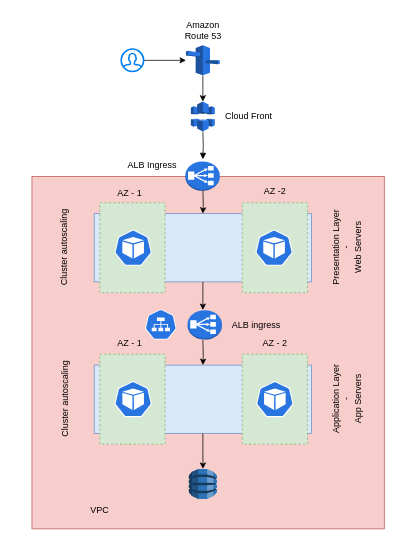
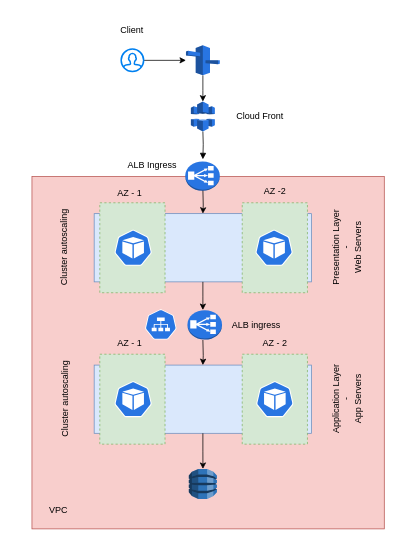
  <mxCell id="0" />
  <mxCell id="1" parent="0" />
  <mxCell id="2" value="" style="rounded=0;whiteSpace=wrap;html=1;fillColor=#f8cecc;strokeColor=#b85450;" vertex="1" parent="1"><mxGeometry x="42" y="235" width="470" height="470" as="geometry" /></mxCell>
  <mxCell id="3" value="" style="rounded=0;whiteSpace=wrap;html=1;fillColor=#dae8fc;strokeColor=#6c8ebf;" vertex="1" parent="1"><mxGeometry x="125" y="486.5" width="290" height="91" as="geometry" /></mxCell>
  <mxCell id="4" value="" style="rounded=0;whiteSpace=wrap;html=1;fillColor=#d5e8d4;strokeColor=#82b366;dashed=1;" vertex="1" parent="1"><mxGeometry x="322.5" y="472" width="87" height="120" as="geometry" /></mxCell>
  <mxCell id="5" value="" style="rounded=0;whiteSpace=wrap;html=1;fillColor=#d5e8d4;strokeColor=#82b366;dashed=1;" vertex="1" parent="1"><mxGeometry x="132.5" y="472" width="87" height="120" as="geometry" /></mxCell>
  <mxCell id="6" value="" style="rounded=0;whiteSpace=wrap;html=1;fillColor=#dae8fc;strokeColor=#6c8ebf;" vertex="1" parent="1"><mxGeometry x="125" y="284.5" width="290" height="91" as="geometry" /></mxCell>
  <mxCell id="7" value="" style="rounded=0;whiteSpace=wrap;html=1;fillColor=#d5e8d4;strokeColor=#82b366;dashed=1;" vertex="1" parent="1"><mxGeometry x="322.5" y="270" width="87" height="120" as="geometry" /></mxCell>
  <mxCell id="8" value="" style="edgeStyle=orthogonalEdgeStyle;rounded=0;orthogonalLoop=1;jettySize=auto;html=1;" edge="1" parent="1" source="3" target="18"><mxGeometry relative="1" as="geometry" /></mxCell>
  <mxCell id="9" value="" style="rounded=0;whiteSpace=wrap;html=1;fillColor=#d5e8d4;strokeColor=#82b366;dashed=1;" vertex="1" parent="1"><mxGeometry x="132.5" y="270" width="87" height="120" as="geometry" /></mxCell>
  <mxCell id="10" value="" style="edgeStyle=orthogonalEdgeStyle;rounded=0;orthogonalLoop=1;jettySize=auto;html=1;" edge="1" parent="1" source="6"><mxGeometry relative="1" as="geometry"><mxPoint x="270" y="413" as="targetPoint" /></mxGeometry></mxCell>
  <mxCell id="11" value="" style="edgeStyle=orthogonalEdgeStyle;rounded=0;orthogonalLoop=1;jettySize=auto;html=1;" edge="1" parent="1" source="12" target="14"><mxGeometry relative="1" as="geometry" /></mxCell>
  <mxCell id="12" value="" style="html=1;verticalLabelPosition=bottom;align=center;labelBackgroundColor=#ffffff;verticalAlign=top;strokeWidth=2;strokeColor=#0080F0;shadow=0;dashed=0;shape=mxgraph.ios7.icons.user;" vertex="1" parent="1"><mxGeometry x="161" y="65" width="30" height="30" as="geometry" /></mxCell>
  <mxCell id="13" value="" style="edgeStyle=orthogonalEdgeStyle;rounded=0;orthogonalLoop=1;jettySize=auto;html=1;" edge="1" parent="1" source="14" target="32"><mxGeometry relative="1" as="geometry" /></mxCell>
  <mxCell id="14" value="" style="outlineConnect=0;dashed=0;verticalLabelPosition=bottom;verticalAlign=top;align=center;html=1;shape=mxgraph.aws3.route_53;fillColor=#2875E2;gradientColor=none;" vertex="1" parent="1"><mxGeometry x="247.44" y="60" width="45.12" height="40" as="geometry" /></mxCell>
  <mxCell id="15" value="" style="edgeStyle=orthogonalEdgeStyle;rounded=0;orthogonalLoop=1;jettySize=auto;html=1;" edge="1" parent="1" target="6"><mxGeometry relative="1" as="geometry"><mxPoint x="270" y="252" as="sourcePoint" /></mxGeometry></mxCell>
  <mxCell id="16" value="" style="edgeStyle=orthogonalEdgeStyle;rounded=0;orthogonalLoop=1;jettySize=auto;html=1;endArrow=none;endFill=0;startArrow=block;startFill=1;" edge="1" parent="1" target="32"><mxGeometry relative="1" as="geometry"><mxPoint x="270" y="212" as="sourcePoint" /></mxGeometry></mxCell>
  <mxCell id="17" value="" style="edgeStyle=orthogonalEdgeStyle;rounded=0;orthogonalLoop=1;jettySize=auto;html=1;" edge="1" parent="1" target="3"><mxGeometry relative="1" as="geometry"><mxPoint x="270" y="453" as="sourcePoint" /></mxGeometry></mxCell>
  <mxCell id="18" value="" style="outlineConnect=0;dashed=0;verticalLabelPosition=bottom;verticalAlign=top;align=center;html=1;shape=mxgraph.aws3.dynamo_db;fillColor=#2E73B8;gradientColor=none;" vertex="1" parent="1"><mxGeometry x="251.25" y="625" width="37.5" height="40" as="geometry" /></mxCell>
  <mxCell id="19" value="Cluster autoscaling" style="text;html=1;align=center;verticalAlign=middle;resizable=0;points=[];autosize=1;strokeColor=none;fillColor=none;rotation=-90;" vertex="1" parent="1"><mxGeometry x="20" y="315" width="130" height="30" as="geometry" /></mxCell>
  <mxCell id="20" value="Cluster autoscaling" style="text;html=1;align=center;verticalAlign=middle;resizable=0;points=[];autosize=1;strokeColor=none;fillColor=none;rotation=-90;" vertex="1" parent="1"><mxGeometry x="22" y="517" width="130" height="30" as="geometry" /></mxCell>
  <mxCell id="21" value="AZ - 1" style="text;html=1;align=center;verticalAlign=middle;resizable=0;points=[];autosize=1;strokeColor=none;fillColor=none;" vertex="1" parent="1"><mxGeometry x="142" y="243" width="60" height="30" as="geometry" /></mxCell>
  <mxCell id="22" value="AZ -2" style="text;html=1;align=center;verticalAlign=middle;resizable=0;points=[];autosize=1;strokeColor=none;fillColor=none;" vertex="1" parent="1"><mxGeometry x="341" y="240" width="50" height="30" as="geometry" /></mxCell>
  <mxCell id="23" value="Presentation Layer&lt;div&gt;-&lt;/div&gt;&lt;div&gt;Web Servers&lt;/div&gt;" style="text;html=1;align=center;verticalAlign=middle;resizable=0;points=[];autosize=1;strokeColor=none;fillColor=none;rotation=-90;" vertex="1" parent="1"><mxGeometry x="402" y="300" width="120" height="60" as="geometry" /></mxCell>
  <mxCell id="24" value="Application Layer&lt;div&gt;-&lt;/div&gt;&lt;div&gt;App Servers&lt;/div&gt;" style="text;html=1;align=center;verticalAlign=middle;resizable=0;points=[];autosize=1;strokeColor=none;fillColor=none;rotation=-90;" vertex="1" parent="1"><mxGeometry x="402" y="502" width="120" height="60" as="geometry" /></mxCell>
  <mxCell id="25" value="AZ - 1" style="text;html=1;align=center;verticalAlign=middle;resizable=0;points=[];autosize=1;strokeColor=none;fillColor=none;" vertex="1" parent="1"><mxGeometry x="142" y="443" width="60" height="30" as="geometry" /></mxCell>
  <mxCell id="26" value="AZ - 2" style="text;html=1;align=center;verticalAlign=middle;resizable=0;points=[];autosize=1;strokeColor=none;fillColor=none;" vertex="1" parent="1"><mxGeometry x="336" y="443" width="60" height="30" as="geometry" /></mxCell>
  <mxCell id="27" value="ALB ingress" style="text;html=1;align=center;verticalAlign=middle;resizable=0;points=[];autosize=1;strokeColor=none;fillColor=none;" vertex="1" parent="1"><mxGeometry x="295.5" y="418" width="90" height="30" as="geometry" /></mxCell>
  <mxCell id="28" value="ALB Ingress" style="text;html=1;align=center;verticalAlign=middle;resizable=0;points=[];autosize=1;strokeColor=none;fillColor=none;" vertex="1" parent="1"><mxGeometry x="157.44" y="205" width="90" height="30" as="geometry" /></mxCell>
- <mxCell id="29" value="Amazon&lt;div&gt;Route 53&lt;/div&gt;" style="text;html=1;align=center;verticalAlign=middle;resizable=0;points=[];autosize=1;strokeColor=none;fillColor=none;" vertex="1" parent="1"><mxGeometry x="235" y="20" width="70" height="40" as="geometry" /></mxCell>
- <mxCell id="31" value="VPC" style="text;html=1;align=center;verticalAlign=middle;resizable=0;points=[];autosize=1;strokeColor=none;fillColor=none;" vertex="1" parent="1"><mxGeometry x="107" y="665" width="50" height="30" as="geometry" /></mxCell>
+ <mxCell id="30" value="Client" style="text;html=1;align=center;verticalAlign=middle;resizable=0;points=[];autosize=1;strokeColor=none;fillColor=none;" vertex="1" parent="1"><mxGeometry x="150" y="25" width="50" height="30" as="geometry" /></mxCell>
+ <mxCell id="31" value="VPC" style="text;html=1;align=center;verticalAlign=middle;resizable=0;points=[];autosize=1;strokeColor=none;fillColor=none;" vertex="1" parent="1"><mxGeometry x="52" y="665" width="50" height="30" as="geometry" /></mxCell>
  <mxCell id="32" value="" style="outlineConnect=0;dashed=0;verticalLabelPosition=bottom;verticalAlign=top;align=center;html=1;shape=mxgraph.aws3.cloudfront;fillColor=#2875E2;gradientColor=none;" vertex="1" parent="1"><mxGeometry x="254" y="135" width="32" height="40" as="geometry" /></mxCell>
- <mxCell id="33" value="Cloud Front" style="text;html=1;align=center;verticalAlign=middle;resizable=0;points=[];autosize=1;strokeColor=none;fillColor=none;" vertex="1" parent="1"><mxGeometry x="286" y="140" width="90" height="30" as="geometry" /></mxCell>
+ <mxCell id="33" value="Cloud Front" style="text;html=1;align=center;verticalAlign=middle;resizable=0;points=[];autosize=1;strokeColor=none;fillColor=none;" vertex="1" parent="1"><mxGeometry x="301" y="140" width="90" height="30" as="geometry" /></mxCell>
  <mxCell id="34" value="" style="aspect=fixed;sketch=0;html=1;dashed=0;whitespace=wrap;verticalLabelPosition=bottom;verticalAlign=top;fillColor=#2875E2;strokeColor=#ffffff;points=[[0.005,0.63,0],[0.1,0.2,0],[0.9,0.2,0],[0.5,0,0],[0.995,0.63,0],[0.72,0.99,0],[0.5,1,0],[0.28,0.99,0]];shape=mxgraph.kubernetes.icon2;prIcon=pod" vertex="1" parent="1"><mxGeometry x="152" y="306" width="50" height="48" as="geometry" /></mxCell>
  <mxCell id="35" value="" style="aspect=fixed;sketch=0;html=1;dashed=0;whitespace=wrap;verticalLabelPosition=bottom;verticalAlign=top;fillColor=#2875E2;strokeColor=#ffffff;points=[[0.005,0.63,0],[0.1,0.2,0],[0.9,0.2,0],[0.5,0,0],[0.995,0.63,0],[0.72,0.99,0],[0.5,1,0],[0.28,0.99,0]];shape=mxgraph.kubernetes.icon2;prIcon=pod" vertex="1" parent="1"><mxGeometry x="340" y="306" width="50" height="48" as="geometry" /></mxCell>
  <mxCell id="36" value="" style="outlineConnect=0;dashed=0;verticalLabelPosition=bottom;verticalAlign=top;align=center;html=1;shape=mxgraph.aws3.classic_load_balancer;fillColor=#2875E2;gradientColor=none;" vertex="1" parent="1"><mxGeometry x="246.56" y="215" width="46" height="39" as="geometry" /></mxCell>
  <mxCell id="37" value="" style="aspect=fixed;sketch=0;html=1;dashed=0;whitespace=wrap;verticalLabelPosition=bottom;verticalAlign=top;fillColor=#2875E2;strokeColor=#ffffff;points=[[0.005,0.63,0],[0.1,0.2,0],[0.9,0.2,0],[0.5,0,0],[0.995,0.63,0],[0.72,0.99,0],[0.5,1,0],[0.28,0.99,0]];shape=mxgraph.kubernetes.icon2;prIcon=pod" vertex="1" parent="1"><mxGeometry x="152" y="508" width="50" height="48" as="geometry" /></mxCell>
  <mxCell id="38" value="" style="aspect=fixed;sketch=0;html=1;dashed=0;whitespace=wrap;verticalLabelPosition=bottom;verticalAlign=top;fillColor=#2875E2;strokeColor=#ffffff;points=[[0.005,0.63,0],[0.1,0.2,0],[0.9,0.2,0],[0.5,0,0],[0.995,0.63,0],[0.72,0.99,0],[0.5,1,0],[0.28,0.99,0]];shape=mxgraph.kubernetes.icon2;prIcon=pod" vertex="1" parent="1"><mxGeometry x="341" y="508" width="50" height="48" as="geometry" /></mxCell>
  <mxCell id="39" value="" style="outlineConnect=0;dashed=0;verticalLabelPosition=bottom;verticalAlign=top;align=center;html=1;shape=mxgraph.aws3.classic_load_balancer;fillColor=#2875E2;gradientColor=none;" vertex="1" parent="1"><mxGeometry x="249.5" y="413.5" width="46" height="39" as="geometry" /></mxCell>
  <mxCell id="40" value="" style="aspect=fixed;sketch=0;html=1;dashed=0;whitespace=wrap;verticalLabelPosition=bottom;verticalAlign=top;fillColor=#2875E2;strokeColor=#ffffff;points=[[0.005,0.63,0],[0.1,0.2,0],[0.9,0.2,0],[0.5,0,0],[0.995,0.63,0],[0.72,0.99,0],[0.5,1,0],[0.28,0.99,0]];shape=mxgraph.kubernetes.icon2;prIcon=svc" vertex="1" parent="1"><mxGeometry x="192.81" y="412" width="42.19" height="40.5" as="geometry" /></mxCell>
